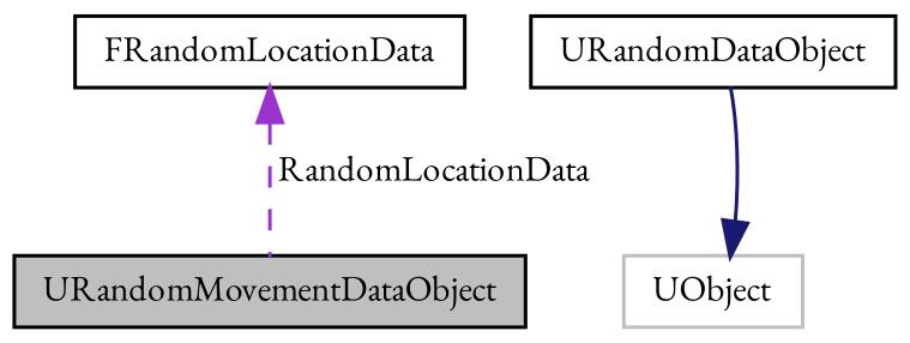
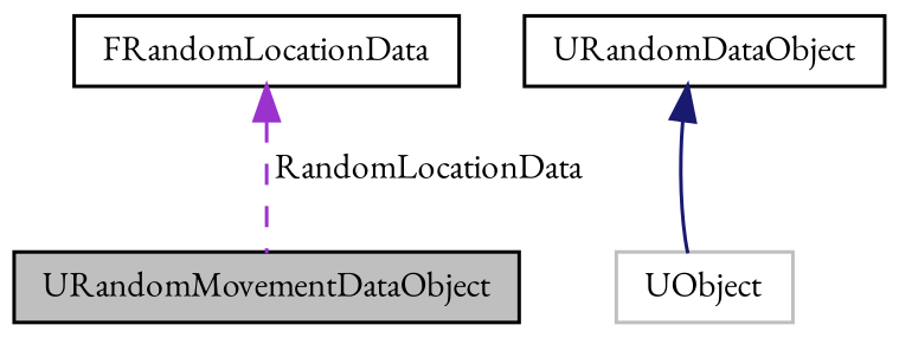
  digraph {
    fontname="EB Garamond"
    node [color=black fillcolor=white fontname="EB Garamond" fontsize=10 shape=record style=filled]
    edge [dir=back fontname="EB Garamond" fontsize=10 labelfontname=Helvetica labelfontsize=10]
    n1 [fillcolor=grey75 fontcolor=black height=0.2 label=URandomMovementDataObject width=0.4]
    n2 [height=0.2 label=URandomDataObject width=0.4]
    n3 [color=grey75 height=0.2 label=UObject width=0.4]
    n4 [height=0.2 label=FRandomLocationData width=0.4]
-   n3 -> n2 [color=midnightblue style=solid]
+   n2 -> n3 [color=midnightblue style=solid]
    n4 -> n1 [color=darkorchid3 label=" RandomLocationData" style=dashed]
  }
